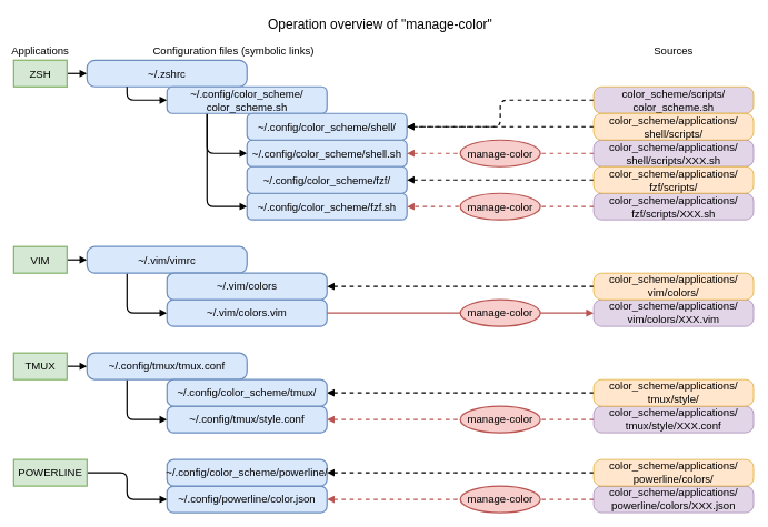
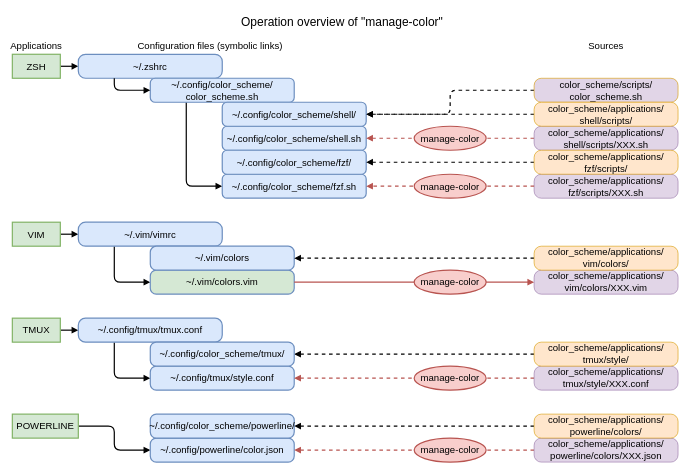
  <mxCell id="0" />
  <mxCell id="1" parent="0" />
  <mxCell id="2" style="edgeStyle=orthogonalEdgeStyle;rounded=1;orthogonalLoop=1;jettySize=auto;html=1;exitX=1;exitY=0.5;exitDx=0;exitDy=0;entryX=0;entryY=0.5;entryDx=0;entryDy=0;endArrow=block;endFill=1;strokeWidth=2;" parent="1" source="3" target="4" edge="1"><mxGeometry relative="1" as="geometry" /></mxCell>
  <mxCell id="3" value="ZSH" style="rounded=0;whiteSpace=wrap;html=1;strokeWidth=2;fillColor=#d5e8d4;strokeColor=#82b366;fontSize=16;" parent="1" vertex="1"><mxGeometry x="20" y="90" width="80" height="40" as="geometry" /></mxCell>
  <mxCell id="4" value="~/.zshrc" style="rounded=1;whiteSpace=wrap;html=1;arcSize=30;strokeWidth=2;fillColor=#dae8fc;strokeColor=#6c8ebf;fontSize=16;" parent="1" vertex="1"><mxGeometry x="130" y="90" width="240" height="40" as="geometry" /></mxCell>
  <mxCell id="5" value="Applications" style="text;html=1;strokeColor=none;fillColor=none;align=center;verticalAlign=middle;whiteSpace=wrap;rounded=0;fontSize=16;" parent="1" vertex="1"><mxGeometry x="20" y="60" width="80" height="30" as="geometry" /></mxCell>
- <mxCell id="6" style="edgeStyle=orthogonalEdgeStyle;rounded=1;orthogonalLoop=1;jettySize=auto;html=1;exitX=0.25;exitY=1;exitDx=0;exitDy=0;entryX=0;entryY=0.5;entryDx=0;entryDy=0;endArrow=block;endFill=1;strokeWidth=2;" parent="1" source="8" target="13" edge="1"><mxGeometry relative="1" as="geometry"><mxPoint x="310" y="210" as="sourcePoint" /></mxGeometry></mxCell>
  <mxCell id="7" style="edgeStyle=orthogonalEdgeStyle;rounded=1;orthogonalLoop=1;jettySize=auto;html=1;exitX=0.25;exitY=1;exitDx=0;exitDy=0;entryX=0;entryY=0.5;entryDx=0;entryDy=0;endArrow=block;endFill=1;strokeWidth=2;" parent="1" source="8" target="14" edge="1"><mxGeometry relative="1" as="geometry"><mxPoint x="310" y="210" as="sourcePoint" /><Array as="points"><mxPoint x="310" y="310" /></Array></mxGeometry></mxCell>
  <mxCell id="8" value="~/.config/color_scheme/&lt;br&gt;color_scheme.sh" style="rounded=1;whiteSpace=wrap;html=1;arcSize=20;strokeWidth=2;fillColor=#dae8fc;strokeColor=#6c8ebf;fontSize=16;" parent="1" vertex="1"><mxGeometry x="250" y="130" width="240" height="40" as="geometry" /></mxCell>
  <mxCell id="9" style="edgeStyle=orthogonalEdgeStyle;rounded=1;orthogonalLoop=1;jettySize=auto;html=1;entryX=0;entryY=0.5;entryDx=0;entryDy=0;strokeWidth=2;endArrow=block;endFill=1;exitX=0.25;exitY=1;exitDx=0;exitDy=0;" parent="1" source="4" target="8" edge="1"><mxGeometry relative="1" as="geometry"><mxPoint x="260" y="140" as="sourcePoint" /><mxPoint x="340" y="280" as="targetPoint" /><Array as="points"><mxPoint x="190" y="150" /></Array></mxGeometry></mxCell>
  <mxCell id="10" value="Configuration files (symbolic links)" style="text;html=1;strokeColor=none;fillColor=none;align=center;verticalAlign=middle;whiteSpace=wrap;rounded=0;fontSize=16;" parent="1" vertex="1"><mxGeometry x="210" y="60" width="280" height="30" as="geometry" /></mxCell>
  <mxCell id="11" style="edgeStyle=orthogonalEdgeStyle;rounded=1;orthogonalLoop=1;jettySize=auto;html=1;exitX=1;exitY=0.5;exitDx=0;exitDy=0;entryX=0;entryY=0.5;entryDx=0;entryDy=0;fontSize=12;endArrow=block;endFill=1;strokeWidth=2;" parent="1" source="12" target="17" edge="1"><mxGeometry relative="1" as="geometry" /></mxCell>
  <mxCell id="12" value="VIM" style="rounded=0;whiteSpace=wrap;html=1;strokeWidth=2;fillColor=#d5e8d4;strokeColor=#82b366;fontSize=16;" parent="1" vertex="1"><mxGeometry x="20" y="370" width="80" height="40" as="geometry" /></mxCell>
  <mxCell id="13" value="~/.config/color_scheme/shell.sh" style="rounded=1;whiteSpace=wrap;html=1;arcSize=20;strokeWidth=2;fillColor=#dae8fc;strokeColor=#6c8ebf;fontSize=16;" parent="1" vertex="1"><mxGeometry x="370" y="210" width="240" height="40" as="geometry" /></mxCell>
  <mxCell id="14" value="~/.config/color_scheme/fzf.sh" style="rounded=1;whiteSpace=wrap;html=1;arcSize=20;strokeWidth=2;fillColor=#dae8fc;strokeColor=#6c8ebf;fontSize=16;" parent="1" vertex="1"><mxGeometry x="370" y="290" width="240" height="40" as="geometry" /></mxCell>
  <mxCell id="15" value="Operation overview of &quot;manage-color&quot;" style="text;html=1;strokeColor=none;fillColor=none;align=center;verticalAlign=middle;whiteSpace=wrap;rounded=0;fontSize=20;" parent="1" vertex="1"><mxGeometry x="350" y="20" width="440" height="30" as="geometry" /></mxCell>
  <mxCell id="16" style="edgeStyle=orthogonalEdgeStyle;rounded=1;orthogonalLoop=1;jettySize=auto;html=1;exitX=0.25;exitY=1;exitDx=0;exitDy=0;entryX=0;entryY=0.5;entryDx=0;entryDy=0;fontSize=18;endArrow=block;endFill=1;strokeWidth=2;" parent="1" source="17" target="18" edge="1"><mxGeometry relative="1" as="geometry" /></mxCell>
  <mxCell id="17" value="~/.vim/vimrc" style="rounded=1;whiteSpace=wrap;html=1;arcSize=30;strokeWidth=2;fillColor=#dae8fc;strokeColor=#6c8ebf;fontSize=16;" parent="1" vertex="1"><mxGeometry x="130" y="370" width="240" height="40" as="geometry" /></mxCell>
- <mxCell id="18" value="~/.vim/colors.vim" style="rounded=1;whiteSpace=wrap;html=1;arcSize=25;strokeWidth=2;fillColor=#dae8fc;strokeColor=#6c8ebf;fontSize=16;" parent="1" vertex="1"><mxGeometry x="250" y="450" width="240" height="40" as="geometry" /></mxCell>
+ <mxCell id="18" value="~/.vim/colors.vim" style="rounded=1;whiteSpace=wrap;html=1;arcSize=25;strokeWidth=2;fillColor=#d5e8d4;strokeColor=#6c8ebf;fontSize=16;" parent="1" vertex="1"><mxGeometry x="250" y="450" width="240" height="40" as="geometry" /></mxCell>
  <mxCell id="19" style="edgeStyle=orthogonalEdgeStyle;rounded=1;orthogonalLoop=1;jettySize=auto;html=1;exitX=0;exitY=0.5;exitDx=0;exitDy=0;entryX=1;entryY=0.5;entryDx=0;entryDy=0;fontSize=12;endArrow=none;endFill=0;strokeWidth=2;fillColor=#f8cecc;strokeColor=#b85450;startArrow=block;startFill=1;" parent="1" source="20" target="18" edge="1"><mxGeometry relative="1" as="geometry"><mxPoint x="850" y="830" as="sourcePoint" /></mxGeometry></mxCell>
  <mxCell id="20" value="color_scheme/applications/&lt;br style=&quot;font-size: 16px;&quot;&gt;vim/colors/XXX.vim" style="rounded=1;whiteSpace=wrap;html=1;arcSize=30;fillColor=#e1d5e7;strokeColor=#9673a6;fontSize=16;" parent="1" vertex="1"><mxGeometry x="890" y="450" width="240" height="40" as="geometry" /></mxCell>
  <mxCell id="21" value="manage-color" style="ellipse;whiteSpace=wrap;html=1;fontSize=16;strokeWidth=2;fillColor=#f8cecc;strokeColor=#b85450;" parent="1" vertex="1"><mxGeometry x="690" y="450" width="120" height="40" as="geometry" /></mxCell>
  <mxCell id="22" style="edgeStyle=orthogonalEdgeStyle;rounded=1;orthogonalLoop=1;jettySize=auto;html=1;exitX=0;exitY=0.5;exitDx=0;exitDy=0;entryX=1;entryY=0.5;entryDx=0;entryDy=0;fontSize=12;endArrow=block;endFill=1;strokeWidth=2;dashed=1;fillColor=#f8cecc;strokeColor=#b85450;" parent="1" source="23" target="13" edge="1"><mxGeometry relative="1" as="geometry"><Array as="points"><mxPoint x="790" y="230" /><mxPoint x="790" y="230" /></Array></mxGeometry></mxCell>
  <mxCell id="23" value="color_scheme/applications/&lt;br style=&quot;font-size: 16px;&quot;&gt;shell/scripts/XXX.sh" style="rounded=1;whiteSpace=wrap;html=1;arcSize=30;fillColor=#e1d5e7;strokeColor=#9673a6;fontSize=16;" parent="1" vertex="1"><mxGeometry x="890" y="210" width="240" height="40" as="geometry" /></mxCell>
  <mxCell id="24" style="edgeStyle=orthogonalEdgeStyle;rounded=1;orthogonalLoop=1;jettySize=auto;html=1;exitX=0;exitY=0.5;exitDx=0;exitDy=0;entryX=1;entryY=0.5;entryDx=0;entryDy=0;fontSize=12;endArrow=block;endFill=1;strokeWidth=2;dashed=1;fillColor=#f8cecc;strokeColor=#b85450;startArrow=none;" parent="1" source="53" target="14" edge="1"><mxGeometry relative="1" as="geometry"><Array as="points"><mxPoint x="790" y="310" /></Array></mxGeometry></mxCell>
  <mxCell id="25" value="color_scheme/applications/&lt;br style=&quot;font-size: 16px;&quot;&gt;fzf/scripts/XXX.sh" style="rounded=1;whiteSpace=wrap;html=1;arcSize=30;fillColor=#e1d5e7;strokeColor=#9673a6;fontSize=16;" parent="1" vertex="1"><mxGeometry x="890" y="290" width="240" height="40" as="geometry" /></mxCell>
  <mxCell id="26" style="edgeStyle=orthogonalEdgeStyle;rounded=1;orthogonalLoop=1;jettySize=auto;html=1;exitX=1;exitY=0.5;exitDx=0;exitDy=0;entryX=0;entryY=0.5;entryDx=0;entryDy=0;fontSize=12;endArrow=block;endFill=1;strokeWidth=2;" parent="1" source="27" target="29" edge="1"><mxGeometry relative="1" as="geometry" /></mxCell>
  <mxCell id="27" value="TMUX" style="rounded=0;whiteSpace=wrap;html=1;strokeWidth=2;fillColor=#d5e8d4;strokeColor=#82b366;fontSize=16;" parent="1" vertex="1"><mxGeometry x="20" y="530" width="80" height="40" as="geometry" /></mxCell>
  <mxCell id="28" style="edgeStyle=orthogonalEdgeStyle;rounded=1;orthogonalLoop=1;jettySize=auto;html=1;exitX=0.25;exitY=1;exitDx=0;exitDy=0;entryX=0;entryY=0.5;entryDx=0;entryDy=0;fontSize=12;endArrow=block;endFill=1;strokeWidth=2;" parent="1" source="29" target="33" edge="1"><mxGeometry relative="1" as="geometry" /></mxCell>
  <mxCell id="29" value="~/.config/tmux/tmux.conf" style="rounded=1;whiteSpace=wrap;html=1;arcSize=30;strokeWidth=2;fillColor=#dae8fc;strokeColor=#6c8ebf;fontSize=16;" parent="1" vertex="1"><mxGeometry x="130" y="530" width="240" height="40" as="geometry" /></mxCell>
  <mxCell id="30" style="edgeStyle=orthogonalEdgeStyle;rounded=1;orthogonalLoop=1;jettySize=auto;html=1;exitX=0;exitY=0.5;exitDx=0;exitDy=0;fontSize=12;endArrow=block;endFill=1;strokeWidth=2;dashed=1;" parent="1" source="31" target="43" edge="1"><mxGeometry relative="1" as="geometry" /></mxCell>
  <mxCell id="31" value="color_scheme/scripts/&lt;br style=&quot;font-size: 16px;&quot;&gt;color_scheme.sh" style="rounded=1;whiteSpace=wrap;html=1;arcSize=30;fillColor=#e1d5e7;strokeColor=#d79b00;fontSize=16;" parent="1" vertex="1"><mxGeometry x="890" y="130" width="240" height="40" as="geometry" /></mxCell>
  <mxCell id="32" value="manage-color" style="ellipse;whiteSpace=wrap;html=1;fontSize=16;strokeWidth=2;fillColor=#f8cecc;strokeColor=#b85450;" parent="1" vertex="1"><mxGeometry x="690" y="210" width="120" height="40" as="geometry" /></mxCell>
  <mxCell id="33" value="~/.config/tmux/style.conf" style="rounded=1;whiteSpace=wrap;html=1;arcSize=25;strokeWidth=2;fillColor=#dae8fc;strokeColor=#6c8ebf;fontSize=16;" parent="1" vertex="1"><mxGeometry x="250" y="610" width="240" height="40" as="geometry" /></mxCell>
  <mxCell id="34" style="edgeStyle=orthogonalEdgeStyle;rounded=1;orthogonalLoop=1;jettySize=auto;html=1;exitX=0;exitY=0.5;exitDx=0;exitDy=0;entryX=1;entryY=0.5;entryDx=0;entryDy=0;fontSize=16;endArrow=block;endFill=1;strokeWidth=2;dashed=1;fillColor=#f8cecc;strokeColor=#b85450;" parent="1" source="35" target="33" edge="1"><mxGeometry relative="1" as="geometry" /></mxCell>
  <mxCell id="35" value="color_scheme/applications/&lt;br style=&quot;font-size: 16px;&quot;&gt;tmux/style/XXX.conf" style="rounded=1;whiteSpace=wrap;html=1;arcSize=30;fillColor=#e1d5e7;strokeColor=#9673a6;fontSize=16;" parent="1" vertex="1"><mxGeometry x="890" y="610" width="240" height="40" as="geometry" /></mxCell>
  <mxCell id="36" value="manage-color" style="ellipse;whiteSpace=wrap;html=1;fontSize=16;strokeWidth=2;fillColor=#f8cecc;strokeColor=#b85450;" parent="1" vertex="1"><mxGeometry x="690" y="610" width="120" height="40" as="geometry" /></mxCell>
  <mxCell id="37" style="edgeStyle=orthogonalEdgeStyle;rounded=1;orthogonalLoop=1;jettySize=auto;html=1;exitX=1;exitY=0.5;exitDx=0;exitDy=0;entryX=0;entryY=0.5;entryDx=0;entryDy=0;fontSize=12;endArrow=block;endFill=1;strokeWidth=2;" parent="1" source="38" target="39" edge="1"><mxGeometry relative="1" as="geometry" /></mxCell>
  <mxCell id="38" value="POWERLINE" style="rounded=0;whiteSpace=wrap;html=1;strokeWidth=2;fillColor=#d5e8d4;strokeColor=#82b366;fontSize=16;" parent="1" vertex="1"><mxGeometry x="20" y="690" width="110" height="40" as="geometry" /></mxCell>
  <mxCell id="39" value="~/.config/powerline/color.json" style="rounded=1;whiteSpace=wrap;html=1;arcSize=25;strokeWidth=2;fillColor=#dae8fc;strokeColor=#6c8ebf;fontSize=16;" parent="1" vertex="1"><mxGeometry x="250" y="730" width="240" height="40" as="geometry" /></mxCell>
  <mxCell id="40" style="edgeStyle=orthogonalEdgeStyle;rounded=1;orthogonalLoop=1;jettySize=auto;html=1;exitX=0;exitY=0.5;exitDx=0;exitDy=0;entryX=1;entryY=0.5;entryDx=0;entryDy=0;fontSize=12;endArrow=block;endFill=1;strokeWidth=2;dashed=1;fillColor=#f8cecc;strokeColor=#b85450;" parent="1" source="41" target="39" edge="1"><mxGeometry relative="1" as="geometry" /></mxCell>
  <mxCell id="41" value="color_scheme/applications/&lt;br style=&quot;font-size: 16px&quot;&gt;powerline/colors/XXX.json" style="rounded=1;whiteSpace=wrap;html=1;arcSize=30;fillColor=#e1d5e7;strokeColor=#9673a6;fontSize=16;" parent="1" vertex="1"><mxGeometry x="890" y="730" width="240" height="40" as="geometry" /></mxCell>
  <mxCell id="42" value="manage-color" style="ellipse;whiteSpace=wrap;html=1;fontSize=16;strokeWidth=2;fillColor=#f8cecc;strokeColor=#b85450;" parent="1" vertex="1"><mxGeometry x="690" y="730" width="120" height="40" as="geometry" /></mxCell>
  <mxCell id="43" value="~/.config/color_scheme/shell/" style="rounded=1;whiteSpace=wrap;html=1;arcSize=20;strokeWidth=2;fillColor=#dae8fc;strokeColor=#6c8ebf;fontSize=16;" parent="1" vertex="1"><mxGeometry x="370" y="170" width="240" height="40" as="geometry" /></mxCell>
  <mxCell id="44" style="edgeStyle=orthogonalEdgeStyle;rounded=0;orthogonalLoop=1;jettySize=auto;html=1;exitX=0;exitY=0.5;exitDx=0;exitDy=0;entryX=1;entryY=0.5;entryDx=0;entryDy=0;strokeWidth=2;dashed=1;endArrow=block;endFill=1;" parent="1" source="45" target="43" edge="1"><mxGeometry relative="1" as="geometry" /></mxCell>
  <mxCell id="45" value="color_scheme/applications/&lt;br style=&quot;font-size: 16px&quot;&gt;shell/scripts/" style="rounded=1;whiteSpace=wrap;html=1;arcSize=30;fillColor=#ffe6cc;strokeColor=#d79b00;fontSize=16;" parent="1" vertex="1"><mxGeometry x="890" y="170" width="240" height="40" as="geometry" /></mxCell>
  <mxCell id="46" value="~/.config/color_scheme/fzf/" style="rounded=1;whiteSpace=wrap;html=1;arcSize=20;strokeWidth=2;fillColor=#dae8fc;strokeColor=#6c8ebf;fontSize=16;" parent="1" vertex="1"><mxGeometry x="370" y="250" width="240" height="40" as="geometry" /></mxCell>
  <mxCell id="47" style="edgeStyle=orthogonalEdgeStyle;rounded=0;orthogonalLoop=1;jettySize=auto;html=1;entryX=1;entryY=0.5;entryDx=0;entryDy=0;dashed=1;endArrow=block;endFill=1;strokeWidth=2;exitX=0;exitY=0.5;exitDx=0;exitDy=0;" parent="1" source="48" target="46" edge="1"><mxGeometry relative="1" as="geometry"><mxPoint x="850" y="260" as="sourcePoint" /></mxGeometry></mxCell>
  <mxCell id="48" value="color_scheme/applications/&lt;br style=&quot;font-size: 16px&quot;&gt;fzf/scripts/" style="rounded=1;whiteSpace=wrap;html=1;arcSize=30;fillColor=#ffe6cc;strokeColor=#d79b00;fontSize=16;" parent="1" vertex="1"><mxGeometry x="890" y="250" width="240" height="40" as="geometry" /></mxCell>
  <mxCell id="49" value="~/.vim/colors" style="rounded=1;whiteSpace=wrap;html=1;arcSize=25;strokeWidth=2;fillColor=#dae8fc;strokeColor=#6c8ebf;fontSize=16;" parent="1" vertex="1"><mxGeometry x="250" y="410" width="240" height="40" as="geometry" /></mxCell>
  <mxCell id="50" style="edgeStyle=orthogonalEdgeStyle;rounded=1;orthogonalLoop=1;jettySize=auto;html=1;exitX=0;exitY=0.5;exitDx=0;exitDy=0;entryX=1;entryY=0.5;entryDx=0;entryDy=0;dashed=1;endArrow=block;endFill=1;strokeWidth=2;" parent="1" source="51" target="49" edge="1"><mxGeometry relative="1" as="geometry" /></mxCell>
  <mxCell id="51" value="color_scheme/applications/&lt;br style=&quot;font-size: 16px&quot;&gt;vim/colors/" style="rounded=1;whiteSpace=wrap;html=1;arcSize=30;fillColor=#ffe6cc;strokeColor=#d79b00;fontSize=16;" parent="1" vertex="1"><mxGeometry x="890" y="410" width="240" height="40" as="geometry" /></mxCell>
  <mxCell id="52" value="" style="edgeStyle=orthogonalEdgeStyle;rounded=1;orthogonalLoop=1;jettySize=auto;html=1;exitX=0;exitY=0.5;exitDx=0;exitDy=0;entryX=1;entryY=0.5;entryDx=0;entryDy=0;fontSize=12;endArrow=none;endFill=1;strokeWidth=2;dashed=1;fillColor=#f8cecc;strokeColor=#b85450;" parent="1" source="25" target="53" edge="1"><mxGeometry relative="1" as="geometry"><mxPoint x="890" y="310" as="sourcePoint" /><mxPoint x="610" y="310" as="targetPoint" /><Array as="points"><mxPoint x="790" y="310" /></Array></mxGeometry></mxCell>
  <mxCell id="53" value="manage-color" style="ellipse;whiteSpace=wrap;html=1;fontSize=16;strokeWidth=2;fillColor=#f8cecc;strokeColor=#b85450;" parent="1" vertex="1"><mxGeometry x="690" y="290" width="120" height="40" as="geometry" /></mxCell>
  <mxCell id="54" style="edgeStyle=orthogonalEdgeStyle;rounded=1;orthogonalLoop=1;jettySize=auto;html=1;exitX=0;exitY=0.5;exitDx=0;exitDy=0;entryX=1;entryY=0.5;entryDx=0;entryDy=0;dashed=1;endArrow=block;endFill=1;strokeWidth=2;" parent="1" source="55" target="56" edge="1"><mxGeometry relative="1" as="geometry" /></mxCell>
  <mxCell id="55" value="color_scheme/applications/&lt;br style=&quot;font-size: 16px&quot;&gt;tmux/style/" style="rounded=1;whiteSpace=wrap;html=1;arcSize=30;fillColor=#ffe6cc;strokeColor=#d79b00;fontSize=16;" parent="1" vertex="1"><mxGeometry x="890" y="570" width="240" height="40" as="geometry" /></mxCell>
  <mxCell id="56" value="~/.config/color_scheme/tmux/" style="rounded=1;whiteSpace=wrap;html=1;arcSize=25;strokeWidth=2;fillColor=#dae8fc;strokeColor=#6c8ebf;fontSize=16;" parent="1" vertex="1"><mxGeometry x="250" y="570" width="240" height="40" as="geometry" /></mxCell>
  <mxCell id="57" value="~/.config/color_scheme/powerline/" style="rounded=1;whiteSpace=wrap;html=1;arcSize=25;strokeWidth=2;fillColor=#dae8fc;strokeColor=#6c8ebf;fontSize=16;" parent="1" vertex="1"><mxGeometry x="250" y="690" width="240" height="40" as="geometry" /></mxCell>
  <mxCell id="58" style="edgeStyle=orthogonalEdgeStyle;rounded=1;orthogonalLoop=1;jettySize=auto;html=1;exitX=0;exitY=0.5;exitDx=0;exitDy=0;dashed=1;endArrow=block;endFill=1;strokeWidth=2;" parent="1" source="59" target="57" edge="1"><mxGeometry relative="1" as="geometry" /></mxCell>
  <mxCell id="59" value="color_scheme/applications/&lt;br style=&quot;font-size: 16px&quot;&gt;powerline/colors/" style="rounded=1;whiteSpace=wrap;html=1;arcSize=30;fillColor=#ffe6cc;strokeColor=#d79b00;fontSize=16;" parent="1" vertex="1"><mxGeometry x="890" y="690" width="240" height="40" as="geometry" /></mxCell>
  <mxCell id="60" value="Sources" style="text;html=1;strokeColor=none;fillColor=none;align=center;verticalAlign=middle;whiteSpace=wrap;rounded=0;fontSize=16;" parent="1" vertex="1"><mxGeometry x="890" y="60" width="240" height="30" as="geometry" /></mxCell>
